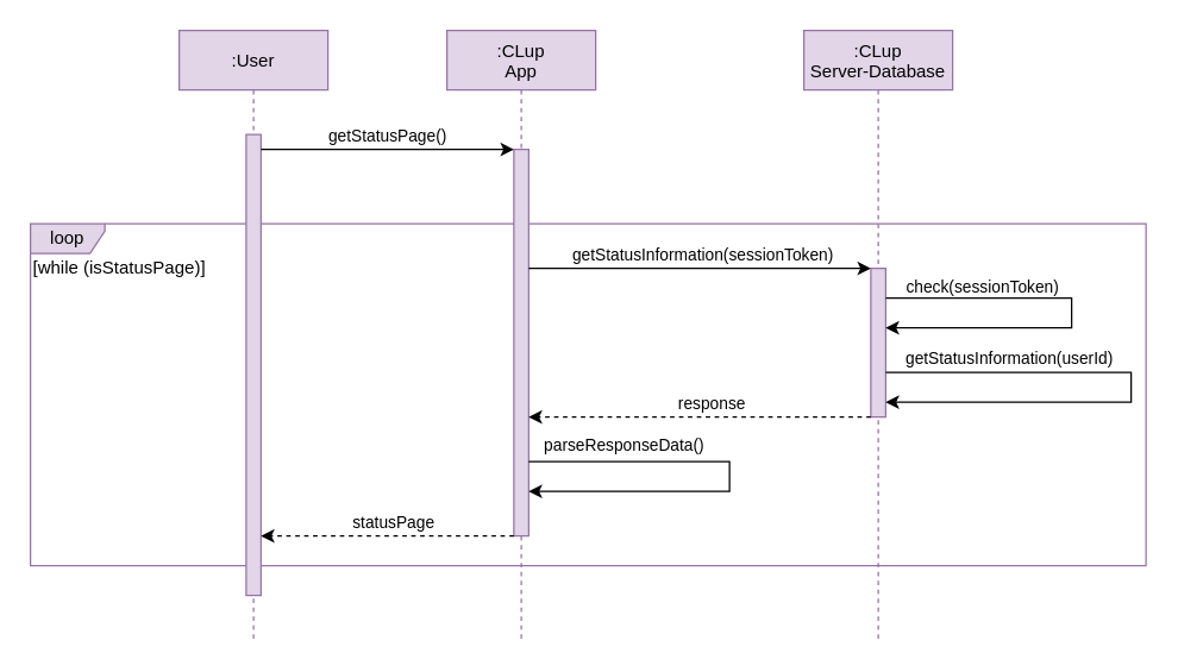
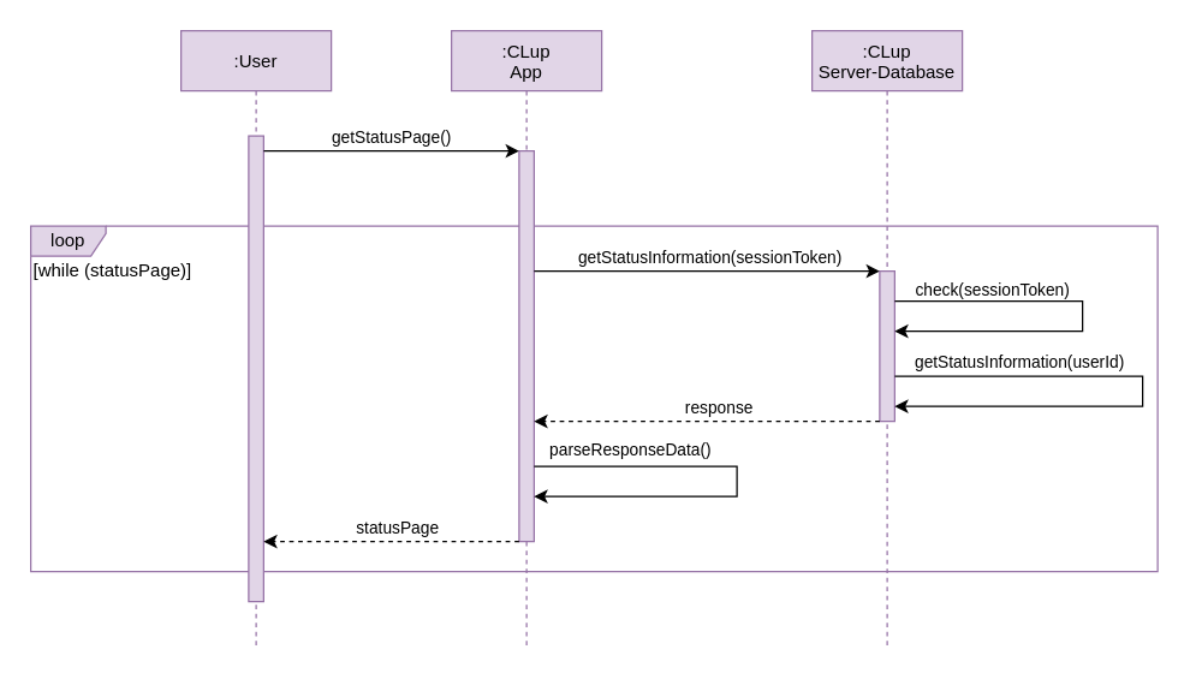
  <mxCell id="0" />
  <mxCell id="1" parent="0" />
  <mxCell id="2" value="loop" style="shape=umlFrame;whiteSpace=wrap;html=1;rounded=0;shadow=0;strokeColor=#9673a6;strokeWidth=1;fillColor=#e1d5e7;width=50;height=20;" parent="1" vertex="1"><mxGeometry x="20" y="150" width="750" height="230" as="geometry" /></mxCell>
  <mxCell id="3" value=":User" style="shape=umlLifeline;perimeter=lifelinePerimeter;container=1;collapsible=0;recursiveResize=0;rounded=0;shadow=0;strokeWidth=1;fillColor=#e1d5e7;strokeColor=#9673a6;" parent="1" vertex="1"><mxGeometry x="120" y="20" width="100" height="410" as="geometry" /></mxCell>
  <mxCell id="4" value="" style="points=[];perimeter=orthogonalPerimeter;rounded=0;shadow=0;strokeWidth=1;fillColor=#e1d5e7;strokeColor=#9673a6;" parent="3" vertex="1"><mxGeometry x="45" y="70" width="10" height="310" as="geometry" /></mxCell>
  <mxCell id="5" value=":CLup&#10;App" style="shape=umlLifeline;perimeter=lifelinePerimeter;container=1;collapsible=0;recursiveResize=0;rounded=0;shadow=0;strokeWidth=1;fillColor=#e1d5e7;strokeColor=#9673a6;" parent="1" vertex="1"><mxGeometry x="300" y="20" width="100" height="410" as="geometry" /></mxCell>
  <mxCell id="6" value=":CLup&#10;Server-Database" style="shape=umlLifeline;perimeter=lifelinePerimeter;container=1;collapsible=0;recursiveResize=0;rounded=0;shadow=0;strokeWidth=1;fillColor=#e1d5e7;strokeColor=#9673a6;size=40;" parent="1" vertex="1"><mxGeometry x="540" y="20" width="100" height="410" as="geometry" /></mxCell>
  <mxCell id="7" value="" style="points=[];perimeter=orthogonalPerimeter;rounded=0;shadow=0;strokeWidth=1;fillColor=#e1d5e7;strokeColor=#9673a6;" parent="6" vertex="1"><mxGeometry x="45" y="160" width="10" height="100" as="geometry" /></mxCell>
  <mxCell id="8" value="&lt;meta charset=&quot;utf-8&quot;&gt;&lt;span style=&quot;color: rgba(0, 0, 0, 0); font-family: monospace; font-size: 0px; font-style: normal; font-weight: 400; letter-spacing: normal; text-indent: 0px; text-transform: none; word-spacing: 0px; background-color: rgb(248, 249, 250); display: inline; float: none;&quot;&gt;&amp;nbsp;&lt;/span&gt;" style="edgeStyle=orthogonalEdgeStyle;rounded=0;orthogonalLoop=1;jettySize=auto;html=1;" parent="6" source="7" target="7" edge="1"><mxGeometry relative="1" as="geometry"><Array as="points"><mxPoint x="180" y="180" /><mxPoint x="130" y="200" /></Array></mxGeometry></mxCell>
  <mxCell id="9" value="check(sessionToken)" style="edgeLabel;html=1;align=center;verticalAlign=middle;resizable=0;points=[];" parent="8" vertex="1" connectable="0"><mxGeometry x="-0.739" relative="1" as="geometry"><mxPoint x="29.76" y="-8" as="offset" /></mxGeometry></mxCell>
  <mxCell id="10" style="edgeStyle=orthogonalEdgeStyle;rounded=0;orthogonalLoop=1;jettySize=auto;html=1;" parent="6" source="7" target="7" edge="1"><mxGeometry relative="1" as="geometry"><Array as="points"><mxPoint x="220" y="230" /><mxPoint x="220" y="250" /></Array></mxGeometry></mxCell>
  <mxCell id="11" value="getStatusInformation(userId)" style="edgeLabel;html=1;align=center;verticalAlign=middle;resizable=0;points=[];" parent="10" vertex="1" connectable="0"><mxGeometry x="-0.58" y="2" relative="1" as="geometry"><mxPoint x="8.33" y="-8" as="offset" /></mxGeometry></mxCell>
  <mxCell id="12" value="" style="points=[];perimeter=orthogonalPerimeter;rounded=0;shadow=0;strokeWidth=1;fillColor=#e1d5e7;strokeColor=#9673a6;" parent="1" vertex="1"><mxGeometry x="345" y="100" width="10" height="260" as="geometry" /></mxCell>
  <mxCell id="13" style="edgeStyle=orthogonalEdgeStyle;rounded=0;orthogonalLoop=1;jettySize=auto;html=1;dashed=1;" parent="1" source="7" edge="1"><mxGeometry relative="1" as="geometry"><Array as="points"><mxPoint x="480" y="280" /><mxPoint x="480" y="280" /></Array><mxPoint x="355" y="280" as="targetPoint" /><mxPoint x="610" y="240" as="sourcePoint" /></mxGeometry></mxCell>
  <mxCell id="14" value="response" style="edgeLabel;html=1;align=center;verticalAlign=middle;resizable=0;points=[];" parent="13" vertex="1" connectable="0"><mxGeometry x="-0.15" y="5" relative="1" as="geometry"><mxPoint x="-9.8" y="-15" as="offset" /></mxGeometry></mxCell>
  <mxCell id="15" style="edgeStyle=orthogonalEdgeStyle;rounded=0;orthogonalLoop=1;jettySize=auto;html=1;" parent="1" target="7" edge="1"><mxGeometry relative="1" as="geometry"><mxPoint x="355" y="180" as="sourcePoint" /><mxPoint x="365" y="200.5" as="targetPoint" /><Array as="points"><mxPoint x="490" y="180" /><mxPoint x="490" y="180" /></Array></mxGeometry></mxCell>
  <mxCell id="16" value="getStatusInformation(sessionToken)" style="edgeLabel;html=1;align=center;verticalAlign=middle;resizable=0;points=[];" parent="15" vertex="1" connectable="0"><mxGeometry x="-0.435" y="-2" relative="1" as="geometry"><mxPoint x="51.67" y="-12" as="offset" /></mxGeometry></mxCell>
  <mxCell id="17" style="edgeStyle=orthogonalEdgeStyle;rounded=0;orthogonalLoop=1;jettySize=auto;html=1;dashed=1;" parent="1" source="12" target="4" edge="1"><mxGeometry relative="1" as="geometry"><Array as="points"><mxPoint x="230" y="360" /><mxPoint x="230" y="360" /></Array><mxPoint x="175" y="354.71" as="targetPoint" /><mxPoint x="345" y="354.71" as="sourcePoint" /></mxGeometry></mxCell>
  <mxCell id="18" value="statusPage" style="edgeLabel;html=1;align=center;verticalAlign=middle;resizable=0;points=[];" parent="17" vertex="1" connectable="0"><mxGeometry x="-0.15" y="5" relative="1" as="geometry"><mxPoint x="-9.8" y="-15" as="offset" /></mxGeometry></mxCell>
- <mxCell id="19" value="[while (isStatusPage)]&lt;br&gt;" style="text;html=1;align=left;verticalAlign=middle;resizable=0;points=[];autosize=1;" parent="1" vertex="1"><mxGeometry x="20" y="170" width="130" height="20" as="geometry" /></mxCell>
+ <mxCell id="19" value="[while (statusPage)]&lt;br&gt;" style="text;html=1;align=left;verticalAlign=middle;resizable=0;points=[];autosize=1;" parent="1" vertex="1"><mxGeometry x="20" y="170" width="130" height="20" as="geometry" /></mxCell>
  <mxCell id="20" style="edgeStyle=orthogonalEdgeStyle;rounded=0;orthogonalLoop=1;jettySize=auto;html=1;" parent="1" edge="1"><mxGeometry relative="1" as="geometry"><mxPoint x="355" y="310" as="sourcePoint" /><mxPoint x="355" y="330" as="targetPoint" /><Array as="points"><mxPoint x="490" y="310" /><mxPoint x="490" y="330" /></Array></mxGeometry></mxCell>
  <mxCell id="21" value="parseResponseData()" style="edgeLabel;html=1;align=center;verticalAlign=middle;resizable=0;points=[];" parent="20" vertex="1" connectable="0"><mxGeometry x="-0.435" y="-2" relative="1" as="geometry"><mxPoint x="-18.86" y="-13.03" as="offset" /></mxGeometry></mxCell>
  <mxCell id="22" style="edgeStyle=orthogonalEdgeStyle;rounded=0;orthogonalLoop=1;jettySize=auto;html=1;" parent="1" source="4" target="12" edge="1"><mxGeometry relative="1" as="geometry"><Array as="points"><mxPoint x="320" y="100" /><mxPoint x="320" y="100" /></Array></mxGeometry></mxCell>
  <mxCell id="23" value="getStatusPage()" style="edgeLabel;html=1;align=center;verticalAlign=middle;resizable=0;points=[];" parent="22" vertex="1" connectable="0"><mxGeometry x="0.706" y="47" relative="1" as="geometry"><mxPoint x="-60.14" y="37" as="offset" /></mxGeometry></mxCell>
